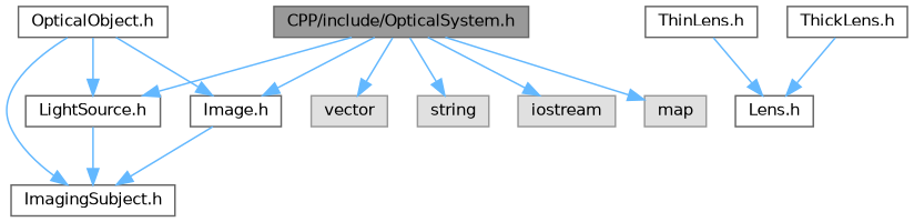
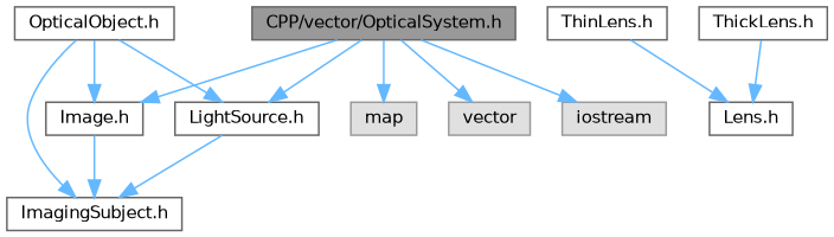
  digraph {
    node [color=grey40 fillcolor=white fontname=Helvetica fontsize=10 shape=box style=filled]
    edge [color=steelblue1 fontname=Helvetica fontsize=10 labelfontname=Helvetica labelfontsize=10 style=solid]
-   n1 [color=gray40 fillcolor=grey60 fontcolor=black height=0.2 label="CPP/include/OpticalSystem.h" width=0.4]
+   n1 [color=gray40 fillcolor=grey60 fontcolor=black height=0.2 label="CPP/vector/OpticalSystem.h" width=0.4]
    n2 [height=0.2 label="Image.h" width=0.4]
    n3 [height=0.2 label="LightSource.h" width=0.4]
    n4 [color=grey60 fillcolor="#E0E0E0" height=0.2 label=map width=0.4]
    n5 [color=grey60 fillcolor="#E0E0E0" height=0.2 label=vector width=0.4]
-   n6 [color=grey60 fillcolor="#E0E0E0" height=0.2 label=string width=0.4]
    n7 [color=grey60 fillcolor="#E0E0E0" height=0.2 label=iostream width=0.4]
    n8 [height=0.2 label="ThinLens.h" width=0.4]
    n9 [height=0.2 label="Lens.h" width=0.4]
    n10 [height=0.2 label="ImagingSubject.h" width=0.4]
    n11 [height=0.2 label="ThickLens.h" width=0.4]
    n12 [height=0.2 label="OpticalObject.h" width=0.4]
    n1 -> n2
    n1 -> n3
    n1 -> n4
    n1 -> n5
-   n1 -> n6
    n1 -> n7
    n2 -> n10
    n3 -> n10
    n8 -> n9
    n11 -> n9
    n12 -> n2
    n12 -> n3
    n12 -> n10
  }
